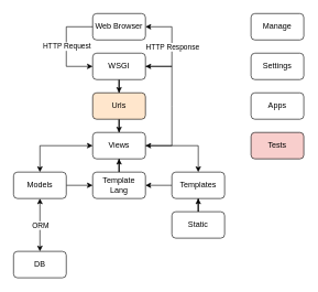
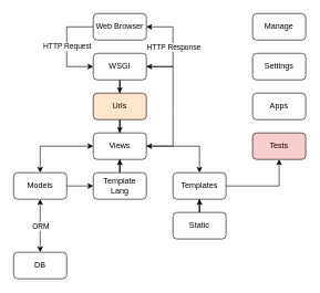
  <mxCell id="0" />
  <mxCell id="1" parent="0" />
  <mxCell id="2" value="Web Browser" style="rounded=1;whiteSpace=wrap;html=1;" vertex="1" parent="1"><mxGeometry x="140" y="20" width="80" height="40" as="geometry" /></mxCell>
  <mxCell id="3" style="edgeStyle=orthogonalEdgeStyle;rounded=0;orthogonalLoop=1;jettySize=auto;html=1;entryX=0.5;entryY=0;entryDx=0;entryDy=0;" edge="1" parent="1" source="4" target="6"><mxGeometry relative="1" as="geometry" /></mxCell>
  <mxCell id="4" value="WSGI" style="rounded=1;whiteSpace=wrap;html=1;" vertex="1" parent="1"><mxGeometry x="140" y="80" width="80" height="40" as="geometry" /></mxCell>
  <mxCell id="5" style="edgeStyle=orthogonalEdgeStyle;rounded=0;orthogonalLoop=1;jettySize=auto;html=1;entryX=0.5;entryY=0;entryDx=0;entryDy=0;" edge="1" parent="1" source="6" target="7"><mxGeometry relative="1" as="geometry" /></mxCell>
  <mxCell id="6" value="Urls" style="rounded=1;whiteSpace=wrap;html=1;fillColor=#ffe6cc;" vertex="1" parent="1"><mxGeometry x="140" y="140" width="80" height="40" as="geometry" /></mxCell>
  <mxCell id="7" value="Views" style="rounded=1;whiteSpace=wrap;html=1;" vertex="1" parent="1"><mxGeometry x="140" y="200" width="80" height="40" as="geometry" /></mxCell>
  <mxCell id="8" style="edgeStyle=orthogonalEdgeStyle;rounded=0;orthogonalLoop=1;jettySize=auto;html=1;entryX=0.5;entryY=1;entryDx=0;entryDy=0;" edge="1" parent="1" source="9" target="7"><mxGeometry relative="1" as="geometry" /></mxCell>
  <mxCell id="9" value="Template Lang" style="rounded=1;whiteSpace=wrap;html=1;" vertex="1" parent="1"><mxGeometry x="140" y="260" width="80" height="40" as="geometry" /></mxCell>
- <mxCell id="10" style="edgeStyle=orthogonalEdgeStyle;rounded=0;orthogonalLoop=1;jettySize=auto;html=1;entryX=1;entryY=0.5;entryDx=0;entryDy=0;" edge="1" parent="1" source="11" target="9"><mxGeometry relative="1" as="geometry" /></mxCell>
+ <mxCell id="10" style="edgeStyle=orthogonalEdgeStyle;rounded=0;orthogonalLoop=1;jettySize=auto;html=1;" edge="1" parent="1" source="11" target="20"><mxGeometry relative="1" as="geometry" /></mxCell>
  <mxCell id="11" value="Templates" style="rounded=1;whiteSpace=wrap;html=1;" vertex="1" parent="1"><mxGeometry x="260" y="260" width="80" height="40" as="geometry" /></mxCell>
  <mxCell id="12" style="edgeStyle=orthogonalEdgeStyle;rounded=0;orthogonalLoop=1;jettySize=auto;html=1;" edge="1" parent="1" source="13" target="11"><mxGeometry relative="1" as="geometry" /></mxCell>
  <mxCell id="13" value="Static" style="rounded=1;whiteSpace=wrap;html=1;" vertex="1" parent="1"><mxGeometry x="260" y="320" width="80" height="40" as="geometry" /></mxCell>
  <mxCell id="14" style="edgeStyle=orthogonalEdgeStyle;rounded=0;orthogonalLoop=1;jettySize=auto;html=1;entryX=0;entryY=0.5;entryDx=0;entryDy=0;" edge="1" parent="1" source="15" target="9"><mxGeometry relative="1" as="geometry" /></mxCell>
  <mxCell id="15" value="Models" style="rounded=1;whiteSpace=wrap;html=1;" vertex="1" parent="1"><mxGeometry x="20" y="260" width="80" height="40" as="geometry" /></mxCell>
  <mxCell id="16" value="DB" style="rounded=1;whiteSpace=wrap;html=1;" vertex="1" parent="1"><mxGeometry x="20" y="380" width="80" height="40" as="geometry" /></mxCell>
  <mxCell id="17" value="Manage" style="rounded=1;whiteSpace=wrap;html=1;" vertex="1" parent="1"><mxGeometry x="380" y="20" width="80" height="40" as="geometry" /></mxCell>
  <mxCell id="18" value="Settings" style="rounded=1;whiteSpace=wrap;html=1;" vertex="1" parent="1"><mxGeometry x="380" y="80" width="80" height="40" as="geometry" /></mxCell>
  <mxCell id="19" value="Apps" style="rounded=1;whiteSpace=wrap;html=1;" vertex="1" parent="1"><mxGeometry x="380" y="140" width="80" height="40" as="geometry" /></mxCell>
  <mxCell id="20" value="Tests" style="rounded=1;whiteSpace=wrap;html=1;fillColor=#f8cecc;" vertex="1" parent="1"><mxGeometry x="380" y="200" width="80" height="40" as="geometry" /></mxCell>
  <mxCell id="21" value="" style="endArrow=classic;html=1;rounded=0;exitX=0;exitY=0.5;exitDx=0;exitDy=0;entryX=0;entryY=0.5;entryDx=0;entryDy=0;" edge="1" parent="1" source="2" target="4"><mxGeometry width="50" height="50" relative="1" as="geometry"><mxPoint x="0" y="160" as="sourcePoint" /><mxPoint x="50" y="110" as="targetPoint" /><Array as="points"><mxPoint x="100" y="40" /><mxPoint x="100" y="100" /></Array></mxGeometry></mxCell>
  <mxCell id="22" value="HTTP Request" style="edgeLabel;html=1;align=center;verticalAlign=middle;resizable=0;points=[];" vertex="1" connectable="0" parent="21"><mxGeometry x="-0.018" relative="1" as="geometry"><mxPoint as="offset" /></mxGeometry></mxCell>
  <mxCell id="23" value="" style="endArrow=classic;html=1;rounded=0;exitX=1;exitY=0.5;exitDx=0;exitDy=0;entryX=1;entryY=0.5;entryDx=0;entryDy=0;" edge="1" parent="1" source="4" target="2"><mxGeometry width="50" height="50" relative="1" as="geometry"><mxPoint x="310" y="140" as="sourcePoint" /><mxPoint x="360" y="90" as="targetPoint" /><Array as="points"><mxPoint x="260" y="100" /><mxPoint x="260" y="40" /></Array></mxGeometry></mxCell>
  <mxCell id="24" value="HTTP Response" style="edgeLabel;html=1;align=center;verticalAlign=middle;resizable=0;points=[];" vertex="1" connectable="0" parent="23"><mxGeometry x="0.002" relative="1" as="geometry"><mxPoint as="offset" /></mxGeometry></mxCell>
  <mxCell id="25" value="" style="endArrow=classic;html=1;rounded=0;exitX=1;exitY=0.5;exitDx=0;exitDy=0;entryX=1;entryY=0.5;entryDx=0;entryDy=0;" edge="1" parent="1" source="7" target="4"><mxGeometry width="50" height="50" relative="1" as="geometry"><mxPoint x="240" y="220" as="sourcePoint" /><mxPoint x="320" y="170" as="targetPoint" /><Array as="points"><mxPoint x="260" y="220" /><mxPoint x="260" y="160" /><mxPoint x="260" y="100" /></Array></mxGeometry></mxCell>
  <mxCell id="26" value="" style="endArrow=classic;startArrow=classic;html=1;rounded=0;exitX=0.5;exitY=0;exitDx=0;exitDy=0;entryX=0;entryY=0.5;entryDx=0;entryDy=0;" edge="1" parent="1" source="15" target="7"><mxGeometry width="50" height="50" relative="1" as="geometry"><mxPoint x="10" y="240" as="sourcePoint" /><mxPoint x="60" y="190" as="targetPoint" /><Array as="points"><mxPoint x="60" y="220" /></Array></mxGeometry></mxCell>
  <mxCell id="27" value="" style="endArrow=classic;startArrow=classic;html=1;rounded=0;exitX=0.5;exitY=0;exitDx=0;exitDy=0;entryX=0.5;entryY=1;entryDx=0;entryDy=0;" edge="1" parent="1" source="16" target="15"><mxGeometry width="50" height="50" relative="1" as="geometry"><mxPoint x="-40" y="240" as="sourcePoint" /><mxPoint x="10" y="190" as="targetPoint" /></mxGeometry></mxCell>
  <mxCell id="28" value="ORM" style="edgeLabel;html=1;align=center;verticalAlign=middle;resizable=0;points=[];" vertex="1" connectable="0" parent="27"><mxGeometry x="0.011" relative="1" as="geometry"><mxPoint as="offset" /></mxGeometry></mxCell>
  <mxCell id="29" value="" style="endArrow=classic;startArrow=classic;html=1;rounded=0;exitX=1;exitY=0.5;exitDx=0;exitDy=0;entryX=0.5;entryY=0;entryDx=0;entryDy=0;" edge="1" parent="1" source="7" target="11"><mxGeometry width="50" height="50" relative="1" as="geometry"><mxPoint x="280" y="220" as="sourcePoint" /><mxPoint x="330" y="170" as="targetPoint" /><Array as="points"><mxPoint x="300" y="220" /></Array></mxGeometry></mxCell>
